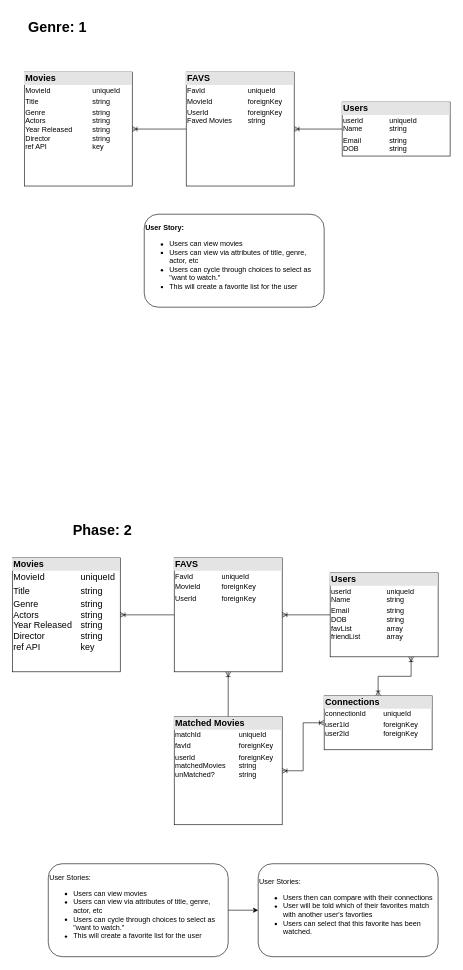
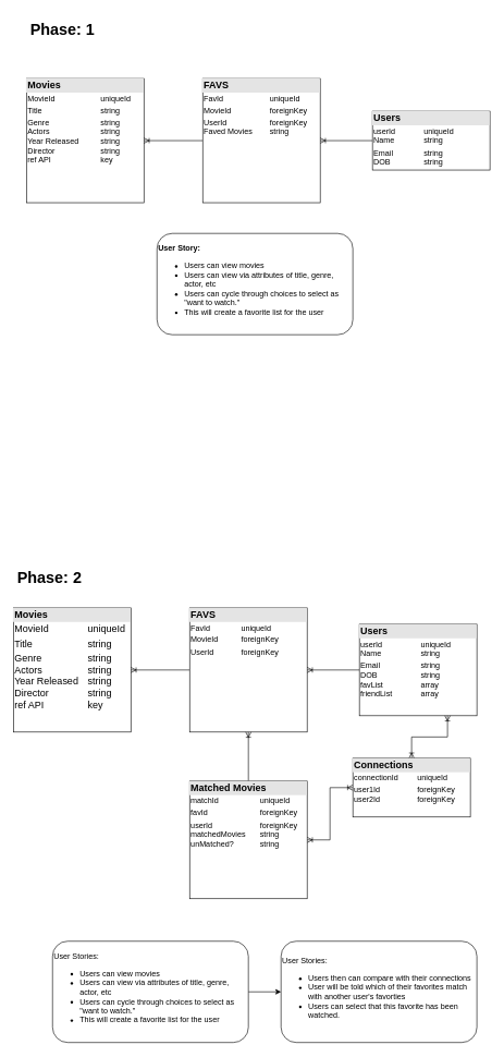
  <mxCell id="0" />
  <mxCell id="1" parent="0" />
- <mxCell id="2" value="&lt;h1&gt;Genre: 1&lt;/h1&gt;" style="text;html=1;align=center;verticalAlign=middle;resizable=0;points=[];autosize=1;" vertex="1" parent="1"><mxGeometry x="40" y="20" width="110" height="50" as="geometry" /></mxCell>
- <mxCell id="3" value="&lt;h1&gt;Phase: 2&lt;/h1&gt;" style="text;html=1;align=center;verticalAlign=middle;resizable=0;points=[];autosize=1;" vertex="1" parent="1"><mxGeometry x="115" y="859" width="110" height="50" as="geometry" /></mxCell>
+ <mxCell id="2" value="&lt;h1&gt;Phase: 1&lt;/h1&gt;" style="text;html=1;align=center;verticalAlign=middle;resizable=0;points=[];autosize=1;" vertex="1" parent="1"><mxGeometry x="40" y="20" width="110" height="50" as="geometry" /></mxCell>
+ <mxCell id="3" value="&lt;h1&gt;Phase: 2&lt;/h1&gt;" style="text;html=1;align=center;verticalAlign=middle;resizable=0;points=[];autosize=1;" vertex="1" parent="1"><mxGeometry x="20" width="110" height="50" as="geometry" y="859" /></mxCell>
  <mxCell id="4" value="&lt;div style=&quot;box-sizing: border-box ; width: 100% ; background: #e4e4e4 ; padding: 2px&quot;&gt;&lt;b&gt;&lt;font style=&quot;font-size: 15px&quot;&gt;Movies&lt;/font&gt;&lt;/b&gt;&lt;/div&gt;&lt;table style=&quot;width: 100% ; font-size: 1em&quot; cellpadding=&quot;2&quot; cellspacing=&quot;0&quot;&gt;&lt;tbody&gt;&lt;tr&gt;&lt;td&gt;MovieId&lt;/td&gt;&lt;td&gt;uniqueId&lt;/td&gt;&lt;/tr&gt;&lt;tr&gt;&lt;td&gt;Title&lt;/td&gt;&lt;td&gt;string&lt;/td&gt;&lt;/tr&gt;&lt;tr&gt;&lt;td&gt;Genre&lt;br&gt;Actors&lt;br&gt;Year Released&lt;br&gt;Director&lt;br&gt;ref API&lt;br&gt;&lt;br&gt;&lt;/td&gt;&lt;td&gt;string&lt;br&gt;string&lt;br&gt;string&lt;br&gt;string&lt;br&gt;key&lt;br&gt;&lt;br&gt;&lt;/td&gt;&lt;/tr&gt;&lt;/tbody&gt;&lt;/table&gt;" style="verticalAlign=top;align=left;overflow=fill;html=1;" vertex="1" parent="1"><mxGeometry x="40" y="119" width="180" height="190" as="geometry" /></mxCell>
  <mxCell id="5" style="edgeStyle=orthogonalEdgeStyle;rounded=0;orthogonalLoop=1;jettySize=auto;html=1;entryX=1;entryY=0.5;entryDx=0;entryDy=0;endArrow=ERoneToMany;endFill=0;" edge="1" parent="1" source="6" target="4"><mxGeometry relative="1" as="geometry" /></mxCell>
  <mxCell id="6" value="&lt;div style=&quot;box-sizing: border-box ; width: 100% ; background: #e4e4e4 ; padding: 2px&quot;&gt;&lt;b&gt;&lt;font style=&quot;font-size: 15px&quot;&gt;FAVS&lt;/font&gt;&lt;/b&gt;&lt;/div&gt;&lt;table style=&quot;width: 100% ; font-size: 1em&quot; cellpadding=&quot;2&quot; cellspacing=&quot;0&quot;&gt;&lt;tbody&gt;&lt;tr&gt;&lt;td&gt;FavId&lt;/td&gt;&lt;td&gt;uniqueId&lt;/td&gt;&lt;/tr&gt;&lt;tr&gt;&lt;td&gt;MovieId&lt;/td&gt;&lt;td&gt;foreignKey&lt;/td&gt;&lt;/tr&gt;&lt;tr&gt;&lt;td&gt;UserId&lt;br&gt;Faved Movies&lt;/td&gt;&lt;td&gt;foreignKey&lt;br&gt;string&lt;/td&gt;&lt;/tr&gt;&lt;/tbody&gt;&lt;/table&gt;" style="verticalAlign=top;align=left;overflow=fill;html=1;" vertex="1" parent="1"><mxGeometry x="310" y="119" width="180" height="190" as="geometry" /></mxCell>
  <mxCell id="7" style="edgeStyle=orthogonalEdgeStyle;rounded=0;orthogonalLoop=1;jettySize=auto;html=1;entryX=1;entryY=0.5;entryDx=0;entryDy=0;endArrow=ERoneToMany;endFill=0;" edge="1" parent="1" source="8" target="6"><mxGeometry relative="1" as="geometry" /></mxCell>
  <mxCell id="8" value="&lt;div style=&quot;box-sizing: border-box ; width: 100% ; background: #e4e4e4 ; padding: 2px&quot;&gt;&lt;b&gt;&lt;font style=&quot;font-size: 15px&quot;&gt;Users&lt;/font&gt;&lt;/b&gt;&lt;/div&gt;&lt;table style=&quot;width: 100% ; font-size: 1em&quot; cellpadding=&quot;2&quot; cellspacing=&quot;0&quot;&gt;&lt;tbody&gt;&lt;tr&gt;&lt;td&gt;userId&lt;br&gt;Name&lt;/td&gt;&lt;td&gt;uniqueId&lt;br&gt;string&lt;/td&gt;&lt;/tr&gt;&lt;tr&gt;&lt;td&gt;Email&lt;br&gt;DOB&lt;br&gt;&lt;br&gt;&lt;/td&gt;&lt;td&gt;string&lt;br&gt;string&lt;br&gt;&lt;br&gt;&lt;/td&gt;&lt;/tr&gt;&lt;tr&gt;&lt;td&gt;&lt;/td&gt;&lt;td&gt;&lt;br&gt;&lt;/td&gt;&lt;/tr&gt;&lt;/tbody&gt;&lt;/table&gt;" style="verticalAlign=top;align=left;overflow=fill;html=1;" vertex="1" parent="1"><mxGeometry x="570" y="169" width="180" height="90" as="geometry" /></mxCell>
  <mxCell id="9" value="&lt;div style=&quot;box-sizing: border-box ; width: 100% ; background: rgb(228 , 228 , 228) ; padding: 2px ; font-size: 15px&quot;&gt;&lt;b&gt;&lt;font style=&quot;font-size: 15px&quot;&gt;Movies&lt;/font&gt;&lt;/b&gt;&lt;/div&gt;&lt;table style=&quot;width: 100% ; font-size: 15px&quot; cellpadding=&quot;2&quot; cellspacing=&quot;0&quot;&gt;&lt;tbody&gt;&lt;tr&gt;&lt;td&gt;MovieId&lt;/td&gt;&lt;td&gt;uniqueId&lt;/td&gt;&lt;/tr&gt;&lt;tr&gt;&lt;td&gt;Title&lt;/td&gt;&lt;td&gt;string&lt;/td&gt;&lt;/tr&gt;&lt;tr&gt;&lt;td&gt;Genre&lt;br&gt;Actors&lt;br&gt;Year Released&lt;br&gt;Director&lt;br&gt;ref API&lt;br&gt;&lt;br&gt;&lt;/td&gt;&lt;td&gt;string&lt;br&gt;string&lt;br&gt;string&lt;br&gt;string&lt;br&gt;key&lt;br&gt;&lt;br&gt;&lt;/td&gt;&lt;/tr&gt;&lt;/tbody&gt;&lt;/table&gt;" style="verticalAlign=top;align=left;overflow=fill;html=1;" vertex="1" parent="1"><mxGeometry x="20" y="929" width="180" height="190" as="geometry" /></mxCell>
  <mxCell id="10" style="edgeStyle=orthogonalEdgeStyle;rounded=0;orthogonalLoop=1;jettySize=auto;html=1;entryX=1;entryY=0.5;entryDx=0;entryDy=0;endArrow=ERoneToMany;endFill=0;" edge="1" source="11" target="9" parent="1"><mxGeometry relative="1" as="geometry" /></mxCell>
  <mxCell id="11" value="&lt;div style=&quot;box-sizing: border-box ; width: 100% ; background: #e4e4e4 ; padding: 2px&quot;&gt;&lt;b&gt;&lt;font style=&quot;font-size: 15px&quot;&gt;FAVS&lt;/font&gt;&lt;/b&gt;&lt;/div&gt;&lt;table style=&quot;width: 100% ; font-size: 1em&quot; cellpadding=&quot;2&quot; cellspacing=&quot;0&quot;&gt;&lt;tbody&gt;&lt;tr&gt;&lt;td&gt;FavId&lt;/td&gt;&lt;td&gt;uniqueId&lt;/td&gt;&lt;/tr&gt;&lt;tr&gt;&lt;td&gt;MovieId&lt;/td&gt;&lt;td&gt;foreignKey&lt;/td&gt;&lt;/tr&gt;&lt;tr&gt;&lt;td&gt;UserId&lt;br&gt;&lt;br&gt;&lt;/td&gt;&lt;td&gt;foreignKey&lt;br&gt;&lt;br&gt;&lt;/td&gt;&lt;/tr&gt;&lt;/tbody&gt;&lt;/table&gt;" style="verticalAlign=top;align=left;overflow=fill;html=1;" vertex="1" parent="1"><mxGeometry x="290" y="929" width="180" height="190" as="geometry" /></mxCell>
  <mxCell id="12" style="edgeStyle=orthogonalEdgeStyle;rounded=0;orthogonalLoop=1;jettySize=auto;html=1;entryX=1;entryY=0.5;entryDx=0;entryDy=0;endArrow=ERoneToMany;endFill=0;" edge="1" source="13" target="11" parent="1"><mxGeometry relative="1" as="geometry" /></mxCell>
  <mxCell id="13" value="&lt;div style=&quot;box-sizing: border-box ; width: 100% ; background: #e4e4e4 ; padding: 2px&quot;&gt;&lt;b&gt;&lt;font style=&quot;font-size: 15px&quot;&gt;Users&lt;/font&gt;&lt;/b&gt;&lt;/div&gt;&lt;table style=&quot;width: 100% ; font-size: 1em&quot; cellpadding=&quot;2&quot; cellspacing=&quot;0&quot;&gt;&lt;tbody&gt;&lt;tr&gt;&lt;td&gt;userId&lt;br&gt;Name&lt;/td&gt;&lt;td&gt;uniqueId&lt;br&gt;string&lt;/td&gt;&lt;/tr&gt;&lt;tr&gt;&lt;td&gt;Email&lt;br&gt;DOB&lt;br&gt;favList&lt;br&gt;friendList&lt;br&gt;&lt;br&gt;&lt;/td&gt;&lt;td&gt;string&lt;br&gt;string&lt;br&gt;array&lt;br&gt;array&lt;br&gt;&lt;br&gt;&lt;/td&gt;&lt;/tr&gt;&lt;tr&gt;&lt;td&gt;&lt;/td&gt;&lt;td&gt;&lt;br&gt;&lt;/td&gt;&lt;/tr&gt;&lt;/tbody&gt;&lt;/table&gt;" style="verticalAlign=top;align=left;overflow=fill;html=1;" vertex="1" parent="1"><mxGeometry x="550" y="954" width="180" height="140" as="geometry" /></mxCell>
  <mxCell id="14" style="edgeStyle=orthogonalEdgeStyle;rounded=0;orthogonalLoop=1;jettySize=auto;html=1;entryX=0.5;entryY=1;entryDx=0;entryDy=0;endArrow=ERoneToMany;endFill=0;" edge="1" source="17" target="11" parent="1"><mxGeometry relative="1" as="geometry" /></mxCell>
  <mxCell id="15" style="edgeStyle=orthogonalEdgeStyle;rounded=0;orthogonalLoop=1;jettySize=auto;html=1;entryX=0;entryY=0.5;entryDx=0;entryDy=0;startArrow=none;startFill=0;endArrow=ERoneToMany;endFill=0;strokeColor=none;" edge="1" parent="1" source="17" target="21"><mxGeometry relative="1" as="geometry" /></mxCell>
  <mxCell id="16" style="edgeStyle=orthogonalEdgeStyle;rounded=0;orthogonalLoop=1;jettySize=auto;html=1;entryX=0;entryY=0.5;entryDx=0;entryDy=0;startArrow=ERoneToMany;startFill=0;endArrow=ERoneToMany;endFill=0;" edge="1" parent="1" source="17" target="21"><mxGeometry relative="1" as="geometry" /></mxCell>
  <mxCell id="17" value="&lt;div style=&quot;box-sizing: border-box ; width: 100% ; background: #e4e4e4 ; padding: 2px&quot;&gt;&lt;b&gt;&lt;font style=&quot;font-size: 15px&quot;&gt;Matched Movies&lt;/font&gt;&lt;/b&gt;&lt;/div&gt;&lt;table style=&quot;width: 100% ; font-size: 1em&quot; cellpadding=&quot;2&quot; cellspacing=&quot;0&quot;&gt;&lt;tbody&gt;&lt;tr&gt;&lt;td&gt;matchId&lt;/td&gt;&lt;td&gt;uniqueId&lt;/td&gt;&lt;/tr&gt;&lt;tr&gt;&lt;td&gt;favId&lt;/td&gt;&lt;td&gt;foreignKey&lt;/td&gt;&lt;/tr&gt;&lt;tr&gt;&lt;td&gt;userId&lt;br&gt;matchedMovies&lt;br&gt;unMatched?&lt;br&gt;&lt;br&gt;&lt;/td&gt;&lt;td&gt;foreignKey&lt;br&gt;string&lt;br&gt;string&lt;br&gt;&lt;br&gt;&lt;/td&gt;&lt;/tr&gt;&lt;/tbody&gt;&lt;/table&gt;" style="verticalAlign=top;align=left;overflow=fill;html=1;" vertex="1" parent="1"><mxGeometry x="290" y="1194" width="180" height="180" as="geometry" /></mxCell>
  <mxCell id="18" value="&lt;b&gt;User Story:&lt;/b&gt;&lt;br&gt;&lt;ul&gt;&lt;li&gt;Users can view movies&lt;/li&gt;&lt;li&gt;Users can view via attributes of title, genre, actor, etc&lt;/li&gt;&lt;li&gt;Users can cycle through choices to select as &quot;want to watch.&quot;&lt;/li&gt;&lt;li&gt;This will create a favorite list for the user&lt;/li&gt;&lt;/ul&gt;" style="rounded=1;whiteSpace=wrap;html=1;align=left;" vertex="1" parent="1"><mxGeometry x="240" y="356" width="300" height="155" as="geometry" /></mxCell>
  <mxCell id="19" style="edgeStyle=orthogonalEdgeStyle;rounded=0;orthogonalLoop=1;jettySize=auto;html=1;entryX=0.75;entryY=1;entryDx=0;entryDy=0;endArrow=ERoneToMany;endFill=0;strokeColor=none;startArrow=ERoneToMany;startFill=0;" edge="1" parent="1" source="21" target="13"><mxGeometry relative="1" as="geometry" /></mxCell>
  <mxCell id="20" style="edgeStyle=orthogonalEdgeStyle;rounded=0;orthogonalLoop=1;jettySize=auto;html=1;entryX=0.75;entryY=1;entryDx=0;entryDy=0;startArrow=ERoneToMany;startFill=0;endArrow=ERoneToMany;endFill=0;" edge="1" parent="1" source="21" target="13"><mxGeometry relative="1" as="geometry" /></mxCell>
  <mxCell id="21" value="&lt;div style=&quot;box-sizing: border-box ; width: 100% ; background: #e4e4e4 ; padding: 2px&quot;&gt;&lt;span style=&quot;font-size: 15px&quot;&gt;&lt;b&gt;Connections&lt;/b&gt;&lt;/span&gt;&lt;/div&gt;&lt;table style=&quot;width: 100% ; font-size: 1em&quot; cellpadding=&quot;2&quot; cellspacing=&quot;0&quot;&gt;&lt;tbody&gt;&lt;tr&gt;&lt;td&gt;connectionId&lt;/td&gt;&lt;td&gt;uniqueId&lt;/td&gt;&lt;/tr&gt;&lt;tr&gt;&lt;td&gt;user1Id&lt;br&gt;user2Id&lt;/td&gt;&lt;td&gt;foreignKey&lt;br&gt;foreignKey&lt;br&gt;&lt;/td&gt;&lt;/tr&gt;&lt;tr&gt;&lt;td&gt;&lt;/td&gt;&lt;td&gt;&lt;br&gt;&lt;/td&gt;&lt;/tr&gt;&lt;/tbody&gt;&lt;/table&gt;" style="verticalAlign=top;align=left;overflow=fill;html=1;" vertex="1" parent="1"><mxGeometry x="540" y="1159" width="180" height="90" as="geometry" /></mxCell>
  <mxCell id="22" style="edgeStyle=orthogonalEdgeStyle;rounded=0;orthogonalLoop=1;jettySize=auto;html=1;entryX=0;entryY=0.5;entryDx=0;entryDy=0;endArrow=classic;endFill=1;" edge="1" source="23" target="24" parent="1"><mxGeometry relative="1" as="geometry" /></mxCell>
  <mxCell id="23" value="User Stories:&lt;br&gt;&lt;ul&gt;&lt;li&gt;Users can view movies&lt;/li&gt;&lt;li&gt;Users can view via attributes of title, genre, actor, etc&lt;/li&gt;&lt;li&gt;Users can cycle through choices to select as &quot;want to watch.&quot;&lt;/li&gt;&lt;li&gt;This will create a favorite list for the user&lt;/li&gt;&lt;/ul&gt;" style="rounded=1;whiteSpace=wrap;html=1;align=left;" vertex="1" parent="1"><mxGeometry x="80" y="1439" width="300" height="155" as="geometry" /></mxCell>
  <mxCell id="24" value="User Stories:&lt;br&gt;&lt;ul&gt;&lt;li&gt;Users then can compare with their connections&lt;/li&gt;&lt;li&gt;User will be told which of their favorites match with another user's favorties&lt;/li&gt;&lt;li&gt;Users can select that this favorite has been watched.&lt;/li&gt;&lt;/ul&gt;" style="rounded=1;whiteSpace=wrap;html=1;align=left;" vertex="1" parent="1"><mxGeometry x="430" y="1439" width="300" height="155" as="geometry" /></mxCell>
